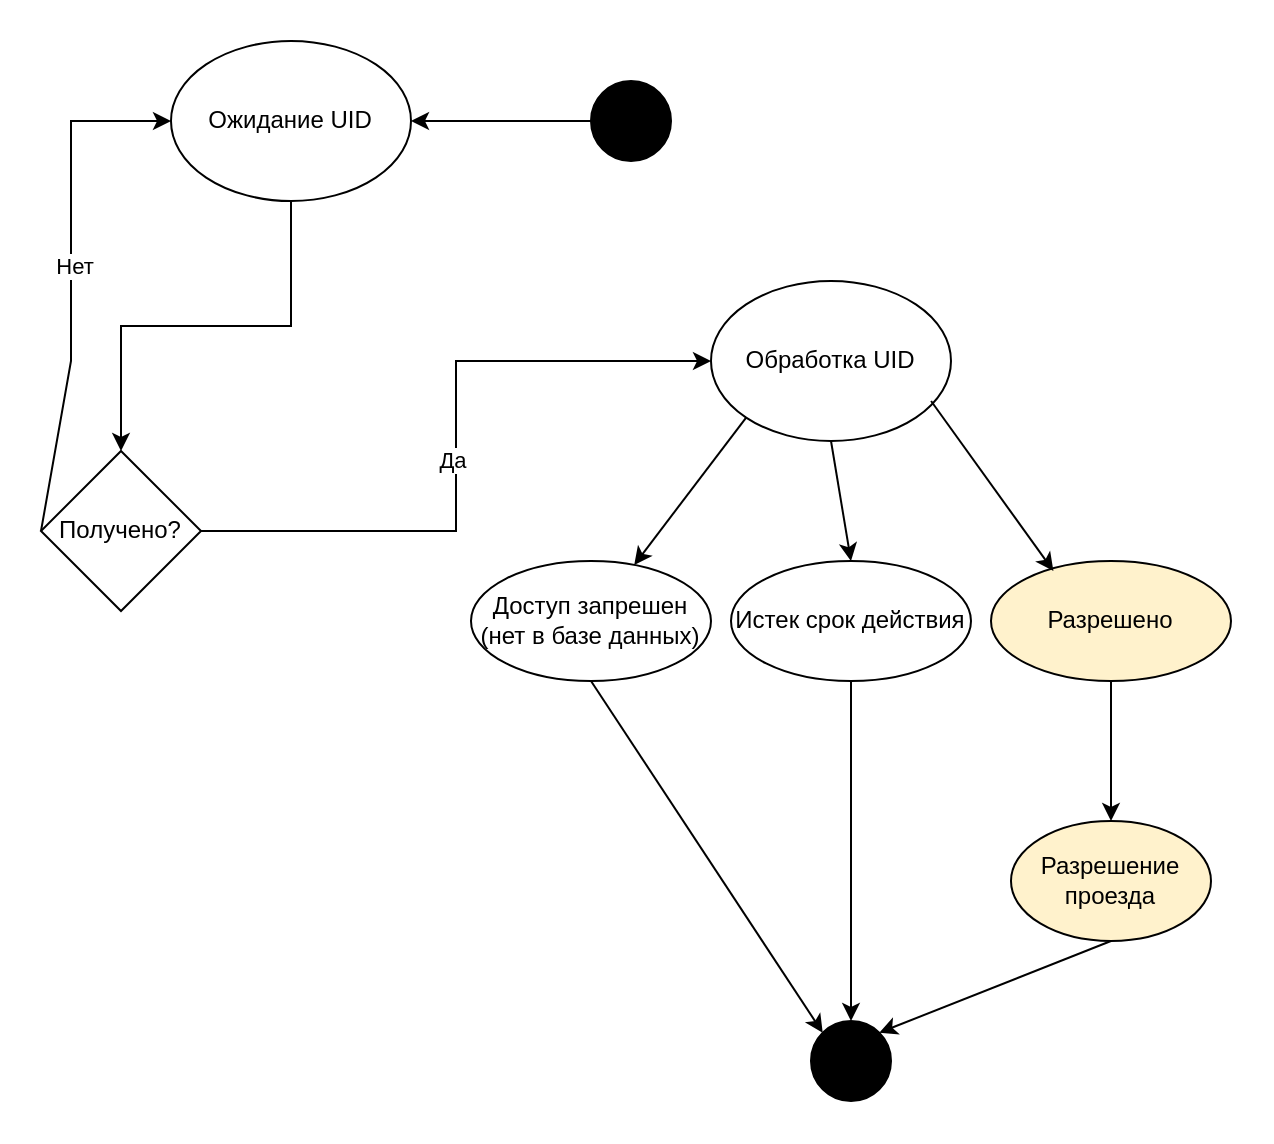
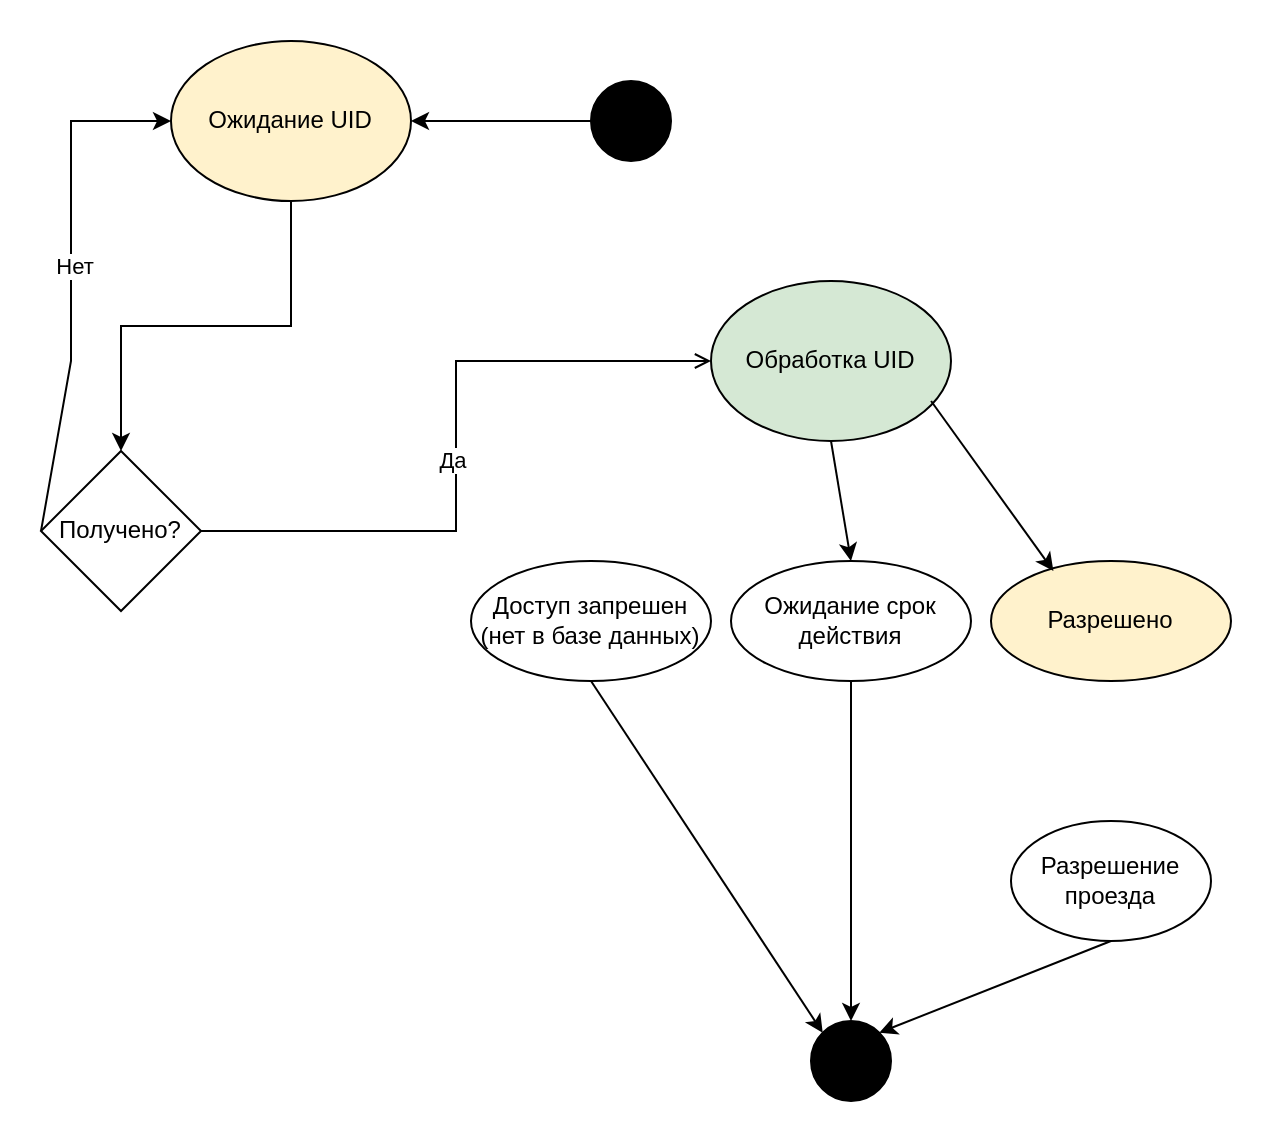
  <mxCell id="0" />
  <mxCell id="1" parent="0" />
  <mxCell id="2" value="" style="edgeStyle=orthogonalEdgeStyle;rounded=0;orthogonalLoop=1;jettySize=auto;html=1;" edge="1" parent="1" source="3" target="6"><mxGeometry relative="1" as="geometry" /></mxCell>
- <mxCell id="3" value="Ожидание UID" style="ellipse;whiteSpace=wrap;html=1;" parent="1" vertex="1"><mxGeometry x="85" y="20" width="120" height="80" as="geometry" /></mxCell>
- <mxCell id="4" style="edgeStyle=orthogonalEdgeStyle;rounded=0;orthogonalLoop=1;jettySize=auto;html=1;exitX=1;exitY=0.5;exitDx=0;exitDy=0;entryX=0;entryY=0.5;entryDx=0;entryDy=0;" parent="1" source="6" target="9" edge="1"><mxGeometry relative="1" as="geometry" /></mxCell>
+ <mxCell id="3" value="Ожидание UID" style="ellipse;whiteSpace=wrap;html=1;fillColor=#fff2cc;" parent="1" vertex="1"><mxGeometry x="85" y="20" width="120" height="80" as="geometry" /></mxCell>
+ <mxCell id="4" style="edgeStyle=orthogonalEdgeStyle;rounded=0;orthogonalLoop=1;jettySize=auto;html=1;exitX=1;exitY=0.5;exitDx=0;exitDy=0;entryX=0;entryY=0.5;entryDx=0;entryDy=0;endArrow=open;" parent="1" source="6" target="9" edge="1"><mxGeometry relative="1" as="geometry" /></mxCell>
  <mxCell id="5" value="Да" style="edgeLabel;html=1;align=center;verticalAlign=middle;resizable=0;points=[];" vertex="1" connectable="0" parent="4"><mxGeometry x="-0.042" y="2" relative="1" as="geometry"><mxPoint as="offset" /></mxGeometry></mxCell>
  <mxCell id="6" value="Получено?" style="rhombus;whiteSpace=wrap;html=1;" parent="1" vertex="1"><mxGeometry x="20" y="225" width="80" height="80" as="geometry" /></mxCell>
  <mxCell id="7" value="" style="endArrow=classic;html=1;rounded=0;exitX=0;exitY=0.5;exitDx=0;exitDy=0;entryX=0;entryY=0.5;entryDx=0;entryDy=0;" parent="1" source="6" target="3" edge="1"><mxGeometry width="50" height="50" relative="1" as="geometry"><mxPoint x="345" y="350" as="sourcePoint" /><mxPoint x="395" y="300" as="targetPoint" /><Array as="points"><mxPoint x="35" y="180" /><mxPoint x="35" y="60" /></Array></mxGeometry></mxCell>
  <mxCell id="8" value="Нет" style="edgeLabel;html=1;align=center;verticalAlign=middle;resizable=0;points=[];" vertex="1" connectable="0" parent="7"><mxGeometry x="0.043" y="-1" relative="1" as="geometry"><mxPoint as="offset" /></mxGeometry></mxCell>
- <mxCell id="9" value="Обработка UID" style="ellipse;whiteSpace=wrap;html=1;" parent="1" vertex="1"><mxGeometry x="355" y="140" width="120" height="80" as="geometry" /></mxCell>
+ <mxCell id="9" value="Обработка UID" style="ellipse;whiteSpace=wrap;html=1;fillColor=#d5e8d4;" parent="1" vertex="1"><mxGeometry x="355" y="140" width="120" height="80" as="geometry" /></mxCell>
  <mxCell id="10" value="Доступ запрешен (нет в базе данных)" style="ellipse;whiteSpace=wrap;html=1;" parent="1" vertex="1"><mxGeometry x="235" y="280" width="120" height="60" as="geometry" /></mxCell>
- <mxCell id="11" value="Разрешение проезда" style="ellipse;whiteSpace=wrap;html=1;fillColor=#fff2cc;" parent="1" vertex="1"><mxGeometry x="505" y="410" width="100" height="60" as="geometry" /></mxCell>
- <mxCell id="12" value="Истек срок действия" style="ellipse;whiteSpace=wrap;html=1;" parent="1" vertex="1"><mxGeometry x="365" y="280" width="120" height="60" as="geometry" /></mxCell>
- <mxCell id="13" style="edgeStyle=orthogonalEdgeStyle;rounded=0;orthogonalLoop=1;jettySize=auto;html=1;exitX=0.5;exitY=1;exitDx=0;exitDy=0;" parent="1" source="14" target="11" edge="1"><mxGeometry relative="1" as="geometry" /></mxCell>
+ <mxCell id="11" value="Разрешение проезда" style="ellipse;whiteSpace=wrap;html=1;" parent="1" vertex="1"><mxGeometry x="505" y="410" width="100" height="60" as="geometry" /></mxCell>
+ <mxCell id="12" value="Ожидание срок действия" style="ellipse;whiteSpace=wrap;html=1;" parent="1" vertex="1"><mxGeometry x="365" y="280" width="120" height="60" as="geometry" /></mxCell>
  <mxCell id="14" value="Разрешено" style="ellipse;whiteSpace=wrap;html=1;fillColor=#fff2cc;" parent="1" vertex="1"><mxGeometry x="495" y="280" width="120" height="60" as="geometry" /></mxCell>
- <mxCell id="15" value="" style="endArrow=classic;html=1;rounded=0;exitX=0;exitY=1;exitDx=0;exitDy=0;entryX=0.68;entryY=0.033;entryDx=0;entryDy=0;entryPerimeter=0;" parent="1" source="9" target="10" edge="1"><mxGeometry width="50" height="50" relative="1" as="geometry"><mxPoint x="345" y="350" as="sourcePoint" /><mxPoint x="395" y="300" as="targetPoint" /></mxGeometry></mxCell>
  <mxCell id="16" value="" style="endArrow=classic;html=1;rounded=0;exitX=0.5;exitY=1;exitDx=0;exitDy=0;entryX=0.5;entryY=0;entryDx=0;entryDy=0;" parent="1" source="9" target="12" edge="1"><mxGeometry width="50" height="50" relative="1" as="geometry"><mxPoint x="345" y="350" as="sourcePoint" /><mxPoint x="395" y="300" as="targetPoint" /></mxGeometry></mxCell>
  <mxCell id="17" value="" style="endArrow=classic;html=1;rounded=0;exitX=0.917;exitY=0.75;exitDx=0;exitDy=0;exitPerimeter=0;entryX=0.26;entryY=0.083;entryDx=0;entryDy=0;entryPerimeter=0;" parent="1" source="9" target="14" edge="1"><mxGeometry width="50" height="50" relative="1" as="geometry"><mxPoint x="345" y="350" as="sourcePoint" /><mxPoint x="395" y="300" as="targetPoint" /></mxGeometry></mxCell>
  <mxCell id="18" style="edgeStyle=orthogonalEdgeStyle;rounded=0;orthogonalLoop=1;jettySize=auto;html=1;entryX=1;entryY=0.5;entryDx=0;entryDy=0;" parent="1" source="19" target="3" edge="1"><mxGeometry relative="1" as="geometry" /></mxCell>
  <mxCell id="19" value="" style="ellipse;whiteSpace=wrap;html=1;aspect=fixed;fillColor=#000000;" parent="1" vertex="1"><mxGeometry x="295" y="40" width="40" height="40" as="geometry" /></mxCell>
  <mxCell id="20" value="" style="ellipse;whiteSpace=wrap;html=1;aspect=fixed;fillColor=#000000;" parent="1" vertex="1"><mxGeometry x="405" y="510" width="40" height="40" as="geometry" /></mxCell>
  <mxCell id="21" value="" style="endArrow=classic;html=1;rounded=0;exitX=0.5;exitY=1;exitDx=0;exitDy=0;entryX=0;entryY=0;entryDx=0;entryDy=0;" parent="1" source="10" target="20" edge="1"><mxGeometry width="50" height="50" relative="1" as="geometry"><mxPoint x="345" y="350" as="sourcePoint" /><mxPoint x="395" y="300" as="targetPoint" /></mxGeometry></mxCell>
  <mxCell id="22" value="" style="endArrow=classic;html=1;rounded=0;exitX=0.5;exitY=1;exitDx=0;exitDy=0;entryX=0.5;entryY=0;entryDx=0;entryDy=0;" parent="1" source="12" target="20" edge="1"><mxGeometry width="50" height="50" relative="1" as="geometry"><mxPoint x="345" y="350" as="sourcePoint" /><mxPoint x="395" y="300" as="targetPoint" /></mxGeometry></mxCell>
  <mxCell id="23" value="" style="endArrow=classic;html=1;rounded=0;exitX=0.5;exitY=1;exitDx=0;exitDy=0;entryX=1;entryY=0;entryDx=0;entryDy=0;" parent="1" source="11" target="20" edge="1"><mxGeometry width="50" height="50" relative="1" as="geometry"><mxPoint x="345" y="350" as="sourcePoint" /><mxPoint x="395" y="300" as="targetPoint" /></mxGeometry></mxCell>
